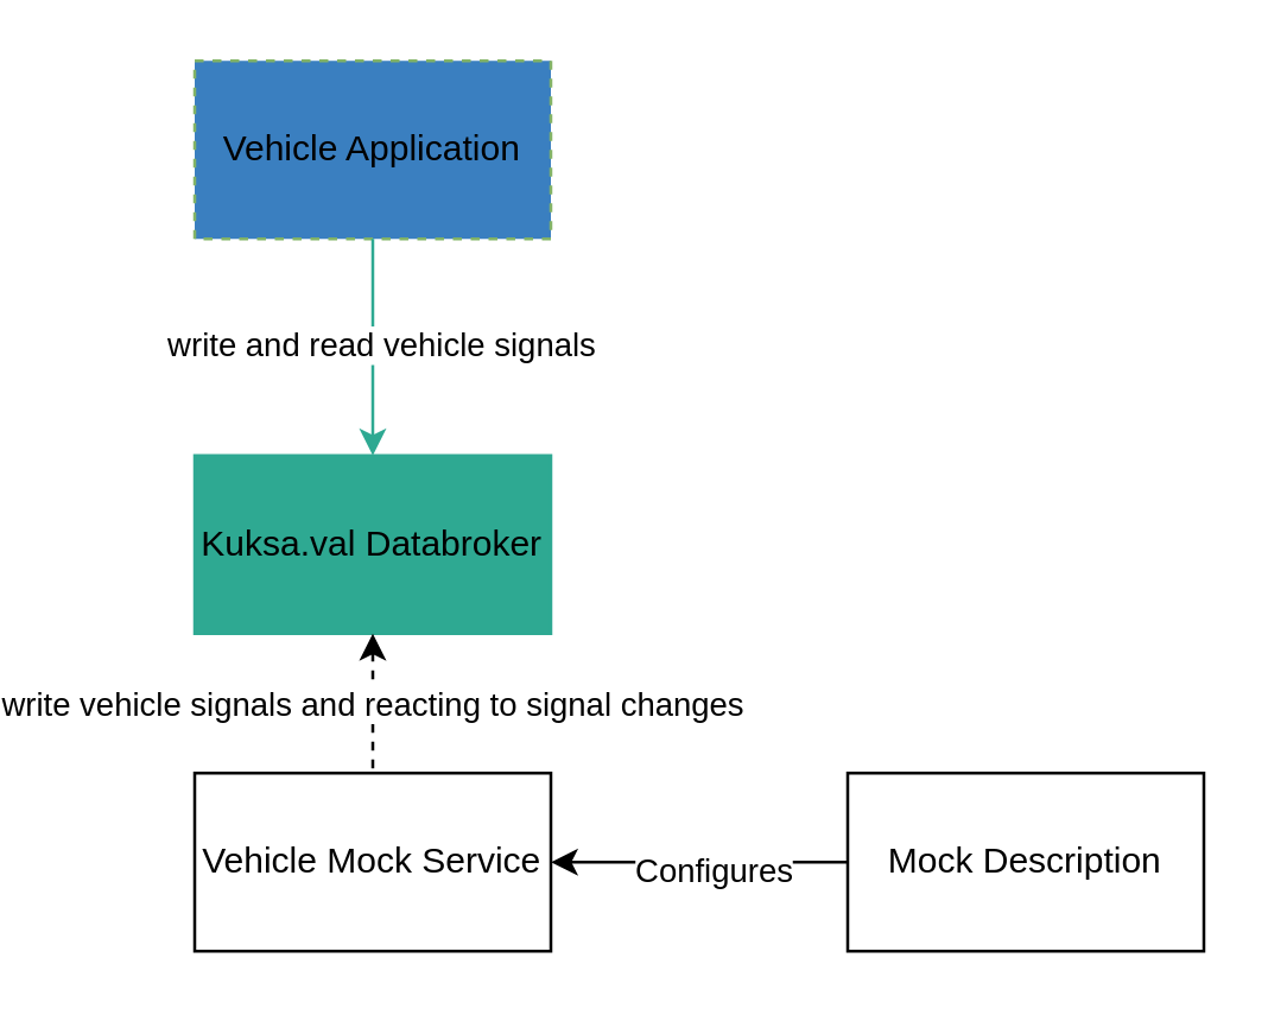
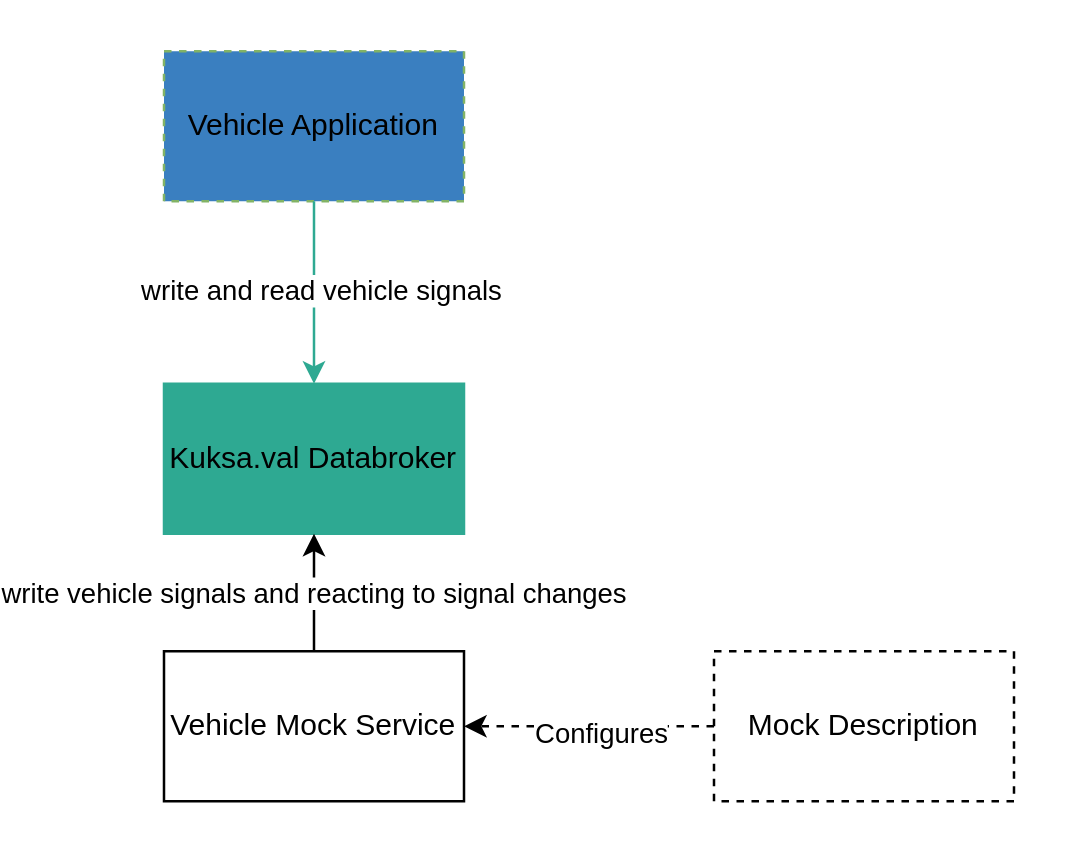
  <mxCell id="0" />
  <mxCell id="1" parent="0" />
  <mxCell id="2" value="Vehicle Application" style="rounded=0;whiteSpace=wrap;html=1;fillColor=#3A7FC0;strokeColor=#82b366;dashed=1;" parent="1" vertex="1"><mxGeometry x="20" y="20" width="120" height="60" as="geometry" /></mxCell>
  <mxCell id="3" value="Kuksa.val Databroker" style="rounded=0;whiteSpace=wrap;html=1;fillColor=#2EA992;strokeColor=#2EA992;" parent="1" vertex="1"><mxGeometry x="20" y="153" width="120" height="60" as="geometry" /></mxCell>
  <mxCell id="4" value="Vehicle Mock Service" style="rounded=0;whiteSpace=wrap;html=1;" parent="1" vertex="1"><mxGeometry x="20" y="260" width="120" height="60" as="geometry" /></mxCell>
  <mxCell id="5" value="" style="edgeStyle=none;html=1;fillColor=#d5e8d4;strokeColor=#2EA992;startArrow=none;startFill=0;exitX=0.5;exitY=1;exitDx=0;exitDy=0;entryX=0.5;entryY=0;entryDx=0;entryDy=0;" parent="1" source="2" target="3" edge="1"><mxGeometry relative="1" as="geometry"><mxPoint x="-70" y="183" as="sourcePoint" /></mxGeometry></mxCell>
  <mxCell id="6" value="write and read vehicle signals" style="edgeLabel;html=1;align=center;verticalAlign=middle;resizable=0;points=[];" parent="5" vertex="1" connectable="0"><mxGeometry x="-0.064" y="2" relative="1" as="geometry"><mxPoint y="1" as="offset" /></mxGeometry></mxCell>
- <mxCell id="7" value="write vehicle signals and reacting to signal changes" style="edgeStyle=none;html=1;startArrow=classic;startFill=1;exitX=0.5;exitY=1;exitDx=0;exitDy=0;entryX=0.5;entryY=0;entryDx=0;entryDy=0;endArrow=none;endFill=0;dashed=1;" parent="1" source="3" target="4" edge="1"><mxGeometry relative="1" as="geometry"><mxPoint x="90" y="223" as="sourcePoint" /><mxPoint x="190" y="250" as="targetPoint" /></mxGeometry></mxCell>
- <mxCell id="8" value="Mock Description" style="rounded=0;whiteSpace=wrap;html=1;" vertex="1" parent="1"><mxGeometry x="240" y="260" width="120" height="60" as="geometry" /></mxCell>
- <mxCell id="9" value="" style="endArrow=classic;html=1;entryX=1;entryY=0.5;entryDx=0;entryDy=0;" edge="1" parent="1" source="8" target="4"><mxGeometry width="50" height="50" relative="1" as="geometry"><mxPoint x="70" y="250" as="sourcePoint" /><mxPoint x="120" y="200" as="targetPoint" /></mxGeometry></mxCell>
+ <mxCell id="7" value="write vehicle signals and reacting to signal changes" style="edgeStyle=none;html=1;startArrow=classic;startFill=1;exitX=0.5;exitY=1;exitDx=0;exitDy=0;entryX=0.5;entryY=0;entryDx=0;entryDy=0;endArrow=none;endFill=0;" parent="1" source="3" target="4" edge="1"><mxGeometry relative="1" as="geometry"><mxPoint x="90" y="223" as="sourcePoint" /><mxPoint x="190" y="250" as="targetPoint" /></mxGeometry></mxCell>
+ <mxCell id="8" value="Mock Description" style="rounded=0;whiteSpace=wrap;html=1;dashed=1;" vertex="1" parent="1"><mxGeometry x="240" y="260" width="120" height="60" as="geometry" /></mxCell>
+ <mxCell id="9" value="" style="endArrow=classic;html=1;entryX=1;entryY=0.5;entryDx=0;entryDy=0;dashed=1;" edge="1" parent="1" source="8" target="4"><mxGeometry width="50" height="50" relative="1" as="geometry"><mxPoint x="70" y="250" as="sourcePoint" /><mxPoint x="120" y="200" as="targetPoint" /></mxGeometry></mxCell>
  <mxCell id="10" value="Configures" style="edgeLabel;html=1;align=center;verticalAlign=middle;resizable=0;points=[];" vertex="1" connectable="0" parent="9"><mxGeometry x="-0.075" y="2" relative="1" as="geometry"><mxPoint as="offset" /></mxGeometry></mxCell>
